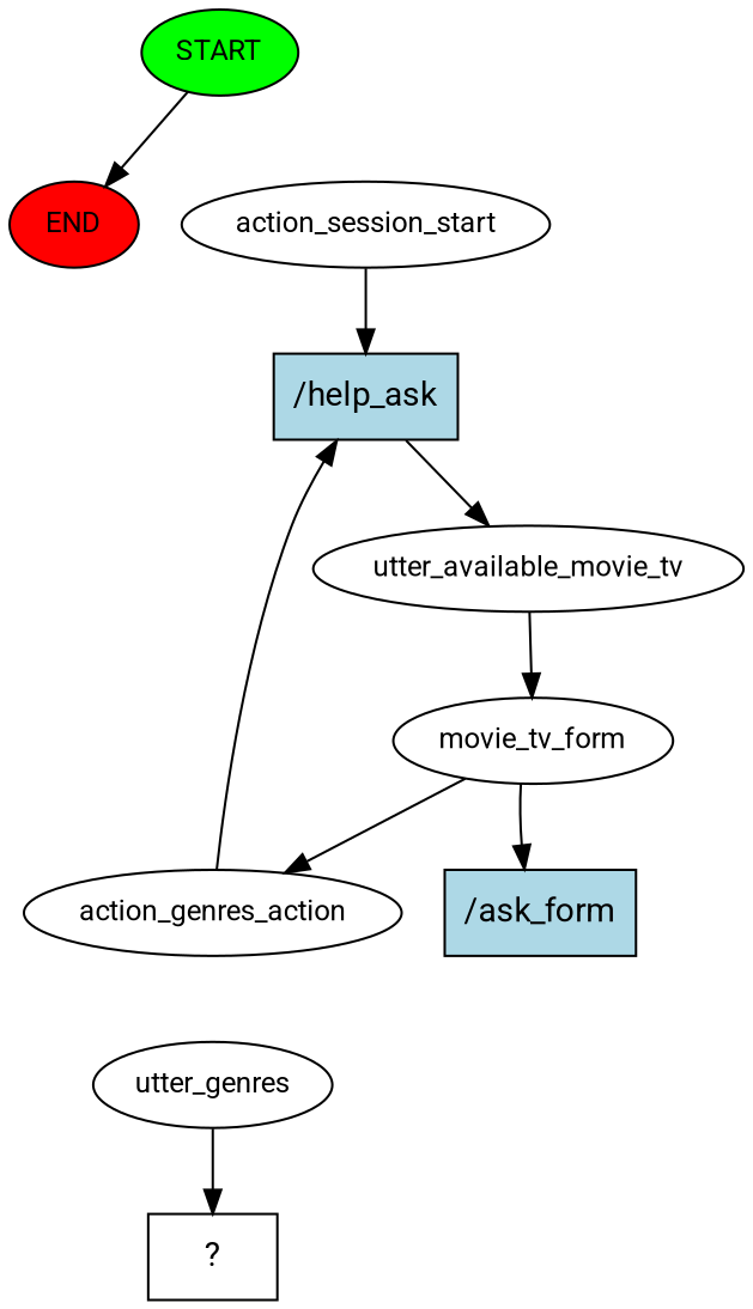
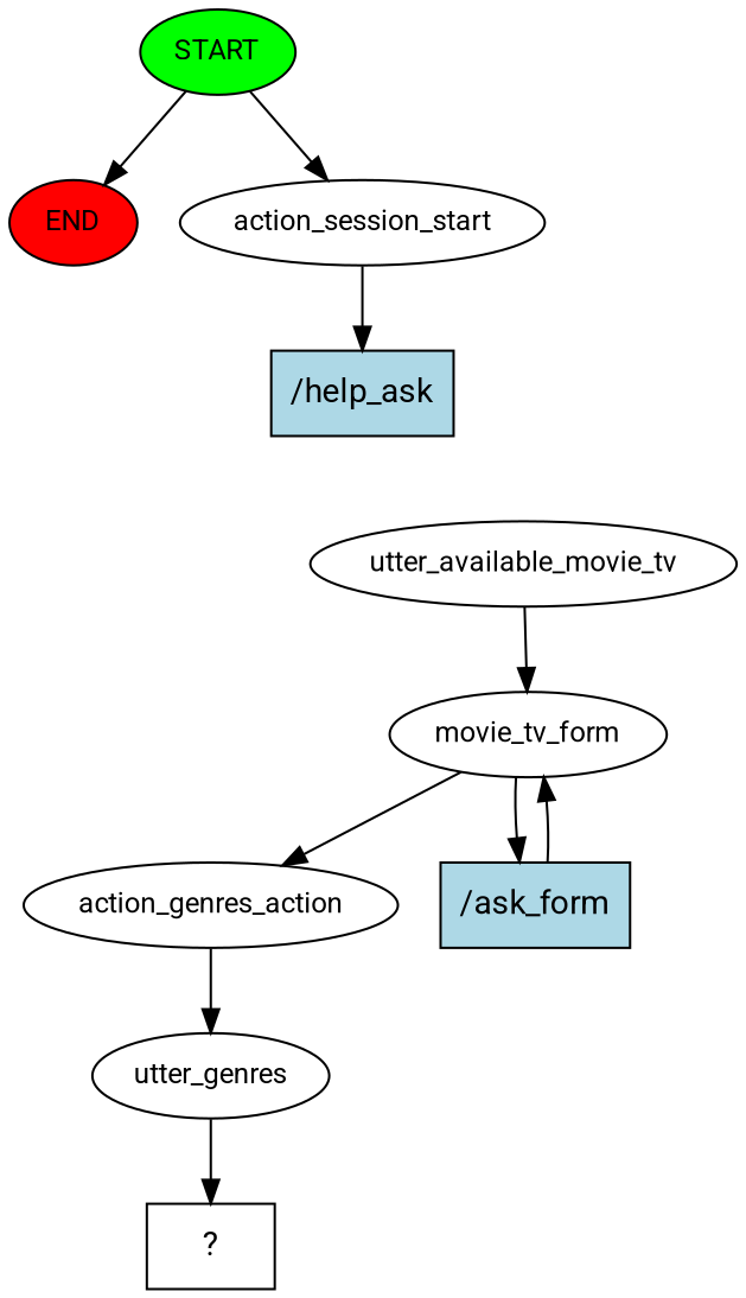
  digraph {
    fontname=Roboto
    node [fontname=Roboto fontsize=12]
    edge [fontname=Roboto]
    n1 [fillcolor=green label=START style=filled]
    n2 [fillcolor=red label=END style=filled]
    n3 [label=action_session_start]
    n4 [fillcolor=lightblue label="/help_ask" shape=rect style=filled fontsize=""]
    n5 [label=utter_available_movie_tv]
    n6 [label=movie_tv_form]
    n7 [label=action_genres_action]
    n8 [fillcolor=lightblue label="/ask_form" shape=rect style=filled fontsize=""]
    n9 [label=utter_genres]
    n10 [label="  ?  " shape=rect fontsize=""]
    n1 -> n2
+   n1 -> n3
    n3 -> n4
-   n4 -> n5
    n5 -> n6
    n6 -> n7
    n6 -> n8
-   n7 -> n4
+   n7 -> n9
+   n8 -> n6
    n9 -> n10
  }
